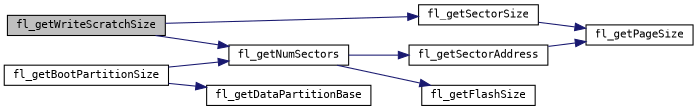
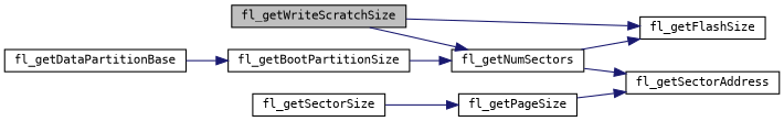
  digraph {
    fontname="DejaVu Sans Mono"
    rankdir=LR
    node [color=black fillcolor=white fontname="DejaVu Sans Mono" fontsize=10 shape=record style=filled]
    edge [color=midnightblue fontname="DejaVu Sans Mono" fontsize=10 labelfontname=Helvetica labelfontsize=10 style=solid]
    n1 [fillcolor=grey75 fontcolor=black height=0.2 label=fl_getWriteScratchSize width=0.4]
    n2 [height=0.2 label=fl_getNumSectors width=0.4]
    n3 [height=0.2 label=fl_getSectorSize width=0.4]
    n4 [height=0.2 label=fl_getDataPartitionBase width=0.4]
    n5 [height=0.2 label=fl_getBootPartitionSize width=0.4]
    n6 [height=0.2 label=fl_getSectorAddress width=0.4]
    n7 [height=0.2 label=fl_getFlashSize width=0.4]
    n8 [height=0.2 label=fl_getPageSize width=0.4]
    n1 -> n2
-   n1 -> n3
+   n1 -> n7
    n2 -> n6
    n2 -> n7
    n3 -> n8
-   n5 -> n4
+   n4 -> n5
    n5 -> n2
-   n6 -> n8
+   n8 -> n6
  }
